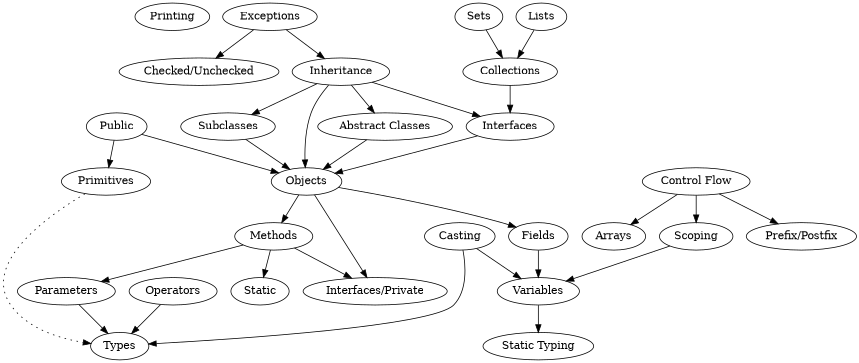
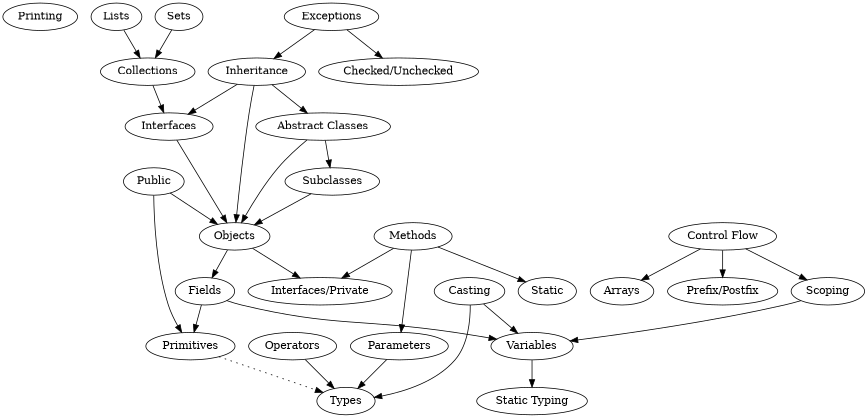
  digraph {
    Printing
    Primitives
    Types
    Operators
    Casting
    Variables
    "Static Typing"
    Parameters
    Scoping
    "Control Flow"
    "Prefix/Postfix"
    Arrays
    Fields
    Methods
    Static
    n16 [label="Interfaces/Private"]
    Objects
    n18 [label=Public]
    Subclasses
    Inheritance
    Interfaces
    "Abstract Classes"
    Exceptions
    "Checked/Unchecked"
    Collections
    Lists
    Sets
    Primitives -> Types [style=dotted]
    Operators -> Types
    Casting -> Types
    Casting -> Variables
    Variables -> "Static Typing"
    Parameters -> Types
    Scoping -> Variables
    "Control Flow" -> Scoping
    "Control Flow" -> "Prefix/Postfix"
    "Control Flow" -> Arrays
+   Fields -> Primitives
    Fields -> Variables
    Methods -> Parameters
    Methods -> Static
    Methods -> n16
    Objects -> Fields
-   Objects -> Methods
    Objects -> n16
    n18 -> Primitives
    n18 -> Objects
    Subclasses -> Objects
    Inheritance -> Objects
-   Inheritance -> Subclasses
+   "Abstract Classes" -> Subclasses
    Inheritance -> Interfaces
    Inheritance -> "Abstract Classes"
    Interfaces -> Objects
    "Abstract Classes" -> Objects
    Exceptions -> Inheritance
    Exceptions -> "Checked/Unchecked"
    Collections -> Interfaces
    Lists -> Collections
    Sets -> Collections
  }
